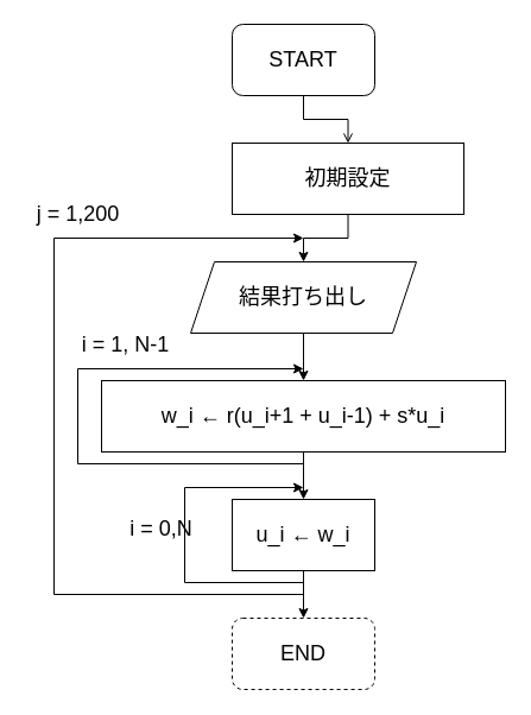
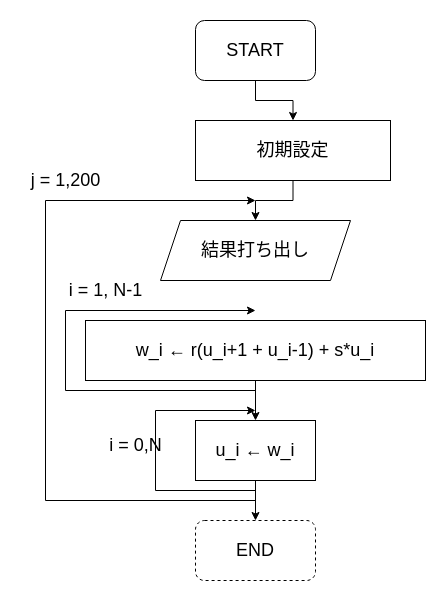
  <mxCell id="0" />
  <mxCell id="1" parent="0" />
  <mxCell id="2" value="END" style="rounded=1;whiteSpace=wrap;html=1;fontSize=18;dashed=1;" vertex="1" parent="1"><mxGeometry x="195" y="520" width="120" height="60" as="geometry" /></mxCell>
- <mxCell id="3" value="" style="edgeStyle=orthogonalEdgeStyle;rounded=0;orthogonalLoop=1;jettySize=auto;html=1;fontSize=18;endArrow=open;" edge="1" parent="1" source="4" target="6"><mxGeometry relative="1" as="geometry" /></mxCell>
+ <mxCell id="3" value="" style="edgeStyle=orthogonalEdgeStyle;rounded=0;orthogonalLoop=1;jettySize=auto;html=1;fontSize=18;" edge="1" parent="1" source="4" target="6"><mxGeometry relative="1" as="geometry" /></mxCell>
  <mxCell id="4" value="START" style="rounded=1;whiteSpace=wrap;html=1;fontSize=18;" vertex="1" parent="1"><mxGeometry x="195" y="20" width="120" height="60" as="geometry" /></mxCell>
  <mxCell id="5" value="" style="edgeStyle=orthogonalEdgeStyle;rounded=0;orthogonalLoop=1;jettySize=auto;html=1;fontSize=18;" edge="1" parent="1" source="6" target="8"><mxGeometry relative="1" as="geometry" /></mxCell>
  <mxCell id="6" value="初期設定" style="rounded=0;whiteSpace=wrap;html=1;fontSize=18;" vertex="1" parent="1"><mxGeometry x="195" y="120" width="195" height="60" as="geometry" /></mxCell>
- <mxCell id="7" value="" style="edgeStyle=orthogonalEdgeStyle;rounded=0;orthogonalLoop=1;jettySize=auto;html=1;fontSize=18;" edge="1" parent="1" source="8" target="10"><mxGeometry relative="1" as="geometry" /></mxCell>
  <mxCell id="8" value="結果打ち出し" style="shape=parallelogram;perimeter=parallelogramPerimeter;whiteSpace=wrap;html=1;fixedSize=1;rounded=0;fontSize=18;" vertex="1" parent="1"><mxGeometry x="160" y="220" width="190" height="60" as="geometry" /></mxCell>
  <mxCell id="9" value="" style="edgeStyle=orthogonalEdgeStyle;rounded=0;orthogonalLoop=1;jettySize=auto;html=1;fontSize=18;" edge="1" parent="1" source="10" target="12"><mxGeometry relative="1" as="geometry" /></mxCell>
  <mxCell id="10" value="w_i ← r(u_i+1 + u_i-1) + s*u_i" style="whiteSpace=wrap;html=1;rounded=0;fontSize=18;" vertex="1" parent="1"><mxGeometry x="85" y="320" width="340" height="60" as="geometry" /></mxCell>
  <mxCell id="11" value="" style="edgeStyle=orthogonalEdgeStyle;rounded=0;orthogonalLoop=1;jettySize=auto;html=1;fontSize=18;" edge="1" parent="1" source="12" target="2"><mxGeometry relative="1" as="geometry" /></mxCell>
  <mxCell id="12" value="u_i ← w_i" style="whiteSpace=wrap;html=1;rounded=0;fontSize=18;" vertex="1" parent="1"><mxGeometry x="195" y="420" width="120" height="60" as="geometry" /></mxCell>
  <mxCell id="13" value="" style="endArrow=classic;html=1;rounded=0;fontSize=18;" edge="1" parent="1"><mxGeometry width="50" height="50" relative="1" as="geometry"><mxPoint x="255" y="490" as="sourcePoint" /><mxPoint x="255" y="410" as="targetPoint" /><Array as="points"><mxPoint x="155" y="490" /><mxPoint x="155" y="410" /></Array></mxGeometry></mxCell>
  <mxCell id="14" value="i = 0,N" style="text;html=1;align=center;verticalAlign=middle;resizable=0;points=[];autosize=1;fontSize=18;" vertex="1" parent="1"><mxGeometry x="100" y="430" width="70" height="30" as="geometry" /></mxCell>
  <mxCell id="15" value="" style="endArrow=classic;html=1;rounded=0;fontSize=18;" edge="1" parent="1"><mxGeometry width="50" height="50" relative="1" as="geometry"><mxPoint x="255" y="390" as="sourcePoint" /><mxPoint x="255" y="310" as="targetPoint" /><Array as="points"><mxPoint x="65" y="390" /><mxPoint x="65" y="310" /></Array></mxGeometry></mxCell>
  <mxCell id="16" value="i = 1, N-1" style="text;html=1;align=center;verticalAlign=middle;resizable=0;points=[];autosize=1;fontSize=18;" vertex="1" parent="1"><mxGeometry x="60" y="275" width="90" height="30" as="geometry" /></mxCell>
  <mxCell id="17" value="" style="endArrow=classic;html=1;rounded=0;fontSize=18;" edge="1" parent="1"><mxGeometry width="50" height="50" relative="1" as="geometry"><mxPoint x="255" y="500" as="sourcePoint" /><mxPoint x="255" y="200" as="targetPoint" /><Array as="points"><mxPoint x="45" y="500" /><mxPoint x="45" y="200" /></Array></mxGeometry></mxCell>
  <mxCell id="18" value="j = 1,200" style="text;html=1;align=center;verticalAlign=middle;resizable=0;points=[];autosize=1;fontSize=18;" vertex="1" parent="1"><mxGeometry x="20" y="165" width="90" height="30" as="geometry" /></mxCell>
